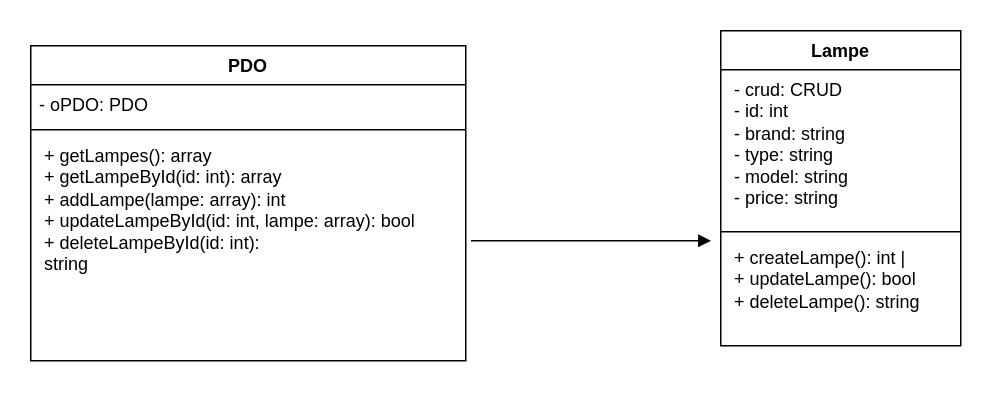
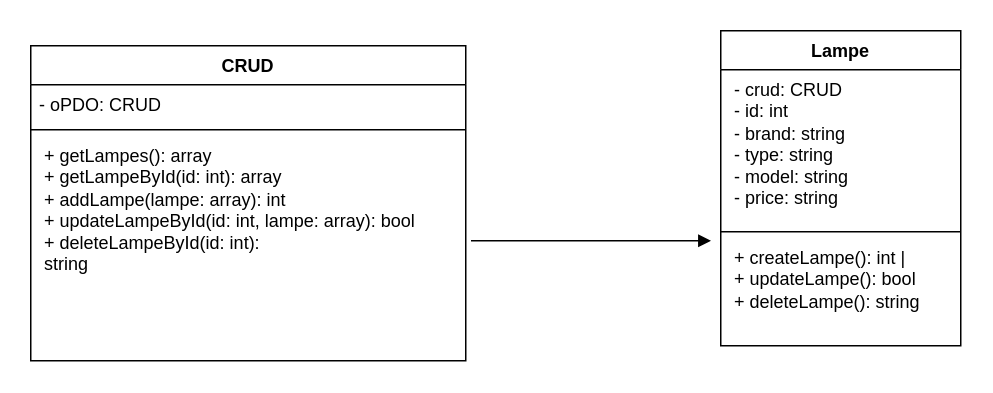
  <mxCell id="0" />
  <mxCell id="1" parent="0" />
- <mxCell id="2" value="PDO" style="swimlane;fontStyle=1;align=center;verticalAlign=top;childLayout=stackLayout;horizontal=1;startSize=26;horizontalStack=0;resizeParent=1;resizeParentMax=0;resizeLast=0;collapsible=1;marginBottom=0;whiteSpace=wrap;html=1;" vertex="1" parent="1"><mxGeometry x="20" y="30" width="290" height="210" as="geometry" /></mxCell>
- <mxCell id="3" value="- oPDO: PDO" style="text;strokeColor=none;fillColor=none;align=left;verticalAlign=top;spacingLeft=4;spacingRight=4;overflow=hidden;rotatable=0;points=[[0,0.5],[1,0.5]];portConstraint=eastwest;whiteSpace=wrap;html=1;" vertex="1" parent="2"><mxGeometry y="26" width="290" height="26" as="geometry" /></mxCell>
+ <mxCell id="2" value="CRUD" style="swimlane;fontStyle=1;align=center;verticalAlign=top;childLayout=stackLayout;horizontal=1;startSize=26;horizontalStack=0;resizeParent=1;resizeParentMax=0;resizeLast=0;collapsible=1;marginBottom=0;whiteSpace=wrap;html=1;" vertex="1" parent="1"><mxGeometry x="20" y="30" width="290" height="210" as="geometry" /></mxCell>
+ <mxCell id="3" value="- oPDO: CRUD" style="text;strokeColor=none;fillColor=none;align=left;verticalAlign=top;spacingLeft=4;spacingRight=4;overflow=hidden;rotatable=0;points=[[0,0.5],[1,0.5]];portConstraint=eastwest;whiteSpace=wrap;html=1;" vertex="1" parent="2"><mxGeometry y="26" width="290" height="26" as="geometry" /></mxCell>
  <mxCell id="4" value="" style="line;strokeWidth=1;fillColor=none;align=left;verticalAlign=middle;spacingTop=-1;spacingLeft=3;spacingRight=3;rotatable=0;labelPosition=right;points=[];portConstraint=eastwest;strokeColor=inherit;" vertex="1" parent="2"><mxGeometry y="52" width="290" height="8" as="geometry" /></mxCell>
  <mxCell id="5" value="&amp;nbsp;+ getLampes(): array &lt;br&gt;&amp;nbsp;+ getLampeById(id: int): array&amp;nbsp;&lt;br&gt;&amp;nbsp;+ addLampe(lampe: array): int&amp;nbsp;&lt;br&gt;&amp;nbsp;+ updateLampeById(id: int, lampe: array): bool&amp;nbsp;&lt;br&gt;&amp;nbsp;+ deleteLampeById(id: int):&amp;nbsp;&lt;br&gt;&amp;nbsp;string " style="text;strokeColor=none;fillColor=none;align=left;verticalAlign=top;spacingLeft=4;spacingRight=4;overflow=hidden;rotatable=0;points=[[0,0.5],[1,0.5]];portConstraint=eastwest;whiteSpace=wrap;html=1;" vertex="1" parent="2"><mxGeometry y="60" width="290" height="150" as="geometry" /></mxCell>
  <mxCell id="6" value="Lampe" style="swimlane;fontStyle=1;align=center;verticalAlign=top;childLayout=stackLayout;horizontal=1;startSize=26;horizontalStack=0;resizeParent=1;resizeParentMax=0;resizeLast=0;collapsible=1;marginBottom=0;whiteSpace=wrap;html=1;" vertex="1" parent="1"><mxGeometry x="480" y="20" width="160" height="210" as="geometry" /></mxCell>
  <mxCell id="7" value="&amp;nbsp;- crud: CRUD&amp;nbsp;&lt;br&gt;&amp;nbsp;- id: int&amp;nbsp;&lt;br&gt;&amp;nbsp;- brand: string&amp;nbsp;&lt;br&gt;&amp;nbsp;- type: string&amp;nbsp;&lt;br&gt;&amp;nbsp;- model: string&amp;nbsp;&lt;br&gt;&amp;nbsp;- price: string " style="text;strokeColor=none;fillColor=none;align=left;verticalAlign=top;spacingLeft=4;spacingRight=4;overflow=hidden;rotatable=0;points=[[0,0.5],[1,0.5]];portConstraint=eastwest;whiteSpace=wrap;html=1;" vertex="1" parent="6"><mxGeometry y="26" width="160" height="104" as="geometry" /></mxCell>
  <mxCell id="8" value="" style="line;strokeWidth=1;fillColor=none;align=left;verticalAlign=middle;spacingTop=-1;spacingLeft=3;spacingRight=3;rotatable=0;labelPosition=right;points=[];portConstraint=eastwest;strokeColor=inherit;" vertex="1" parent="6"><mxGeometry y="130" width="160" height="8" as="geometry" /></mxCell>
  <mxCell id="9" value="&amp;nbsp;+ createLampe(): int     |&lt;br&gt;&amp;nbsp;+ updateLampe(): bool&amp;nbsp;&lt;br&gt;&amp;nbsp;+ deleteLampe(): string " style="text;strokeColor=none;fillColor=none;align=left;verticalAlign=top;spacingLeft=4;spacingRight=4;overflow=hidden;rotatable=0;points=[[0,0.5],[1,0.5]];portConstraint=eastwest;whiteSpace=wrap;html=1;" vertex="1" parent="6"><mxGeometry y="138" width="160" height="72" as="geometry" /></mxCell>
  <mxCell id="10" value="" style="html=1;verticalAlign=bottom;labelBackgroundColor=none;endArrow=block;endFill=1;rounded=0;" edge="1" parent="1"><mxGeometry width="160" relative="1" as="geometry"><mxPoint x="313.5" y="160" as="sourcePoint" /><mxPoint x="473.5" y="160" as="targetPoint" /></mxGeometry></mxCell>
